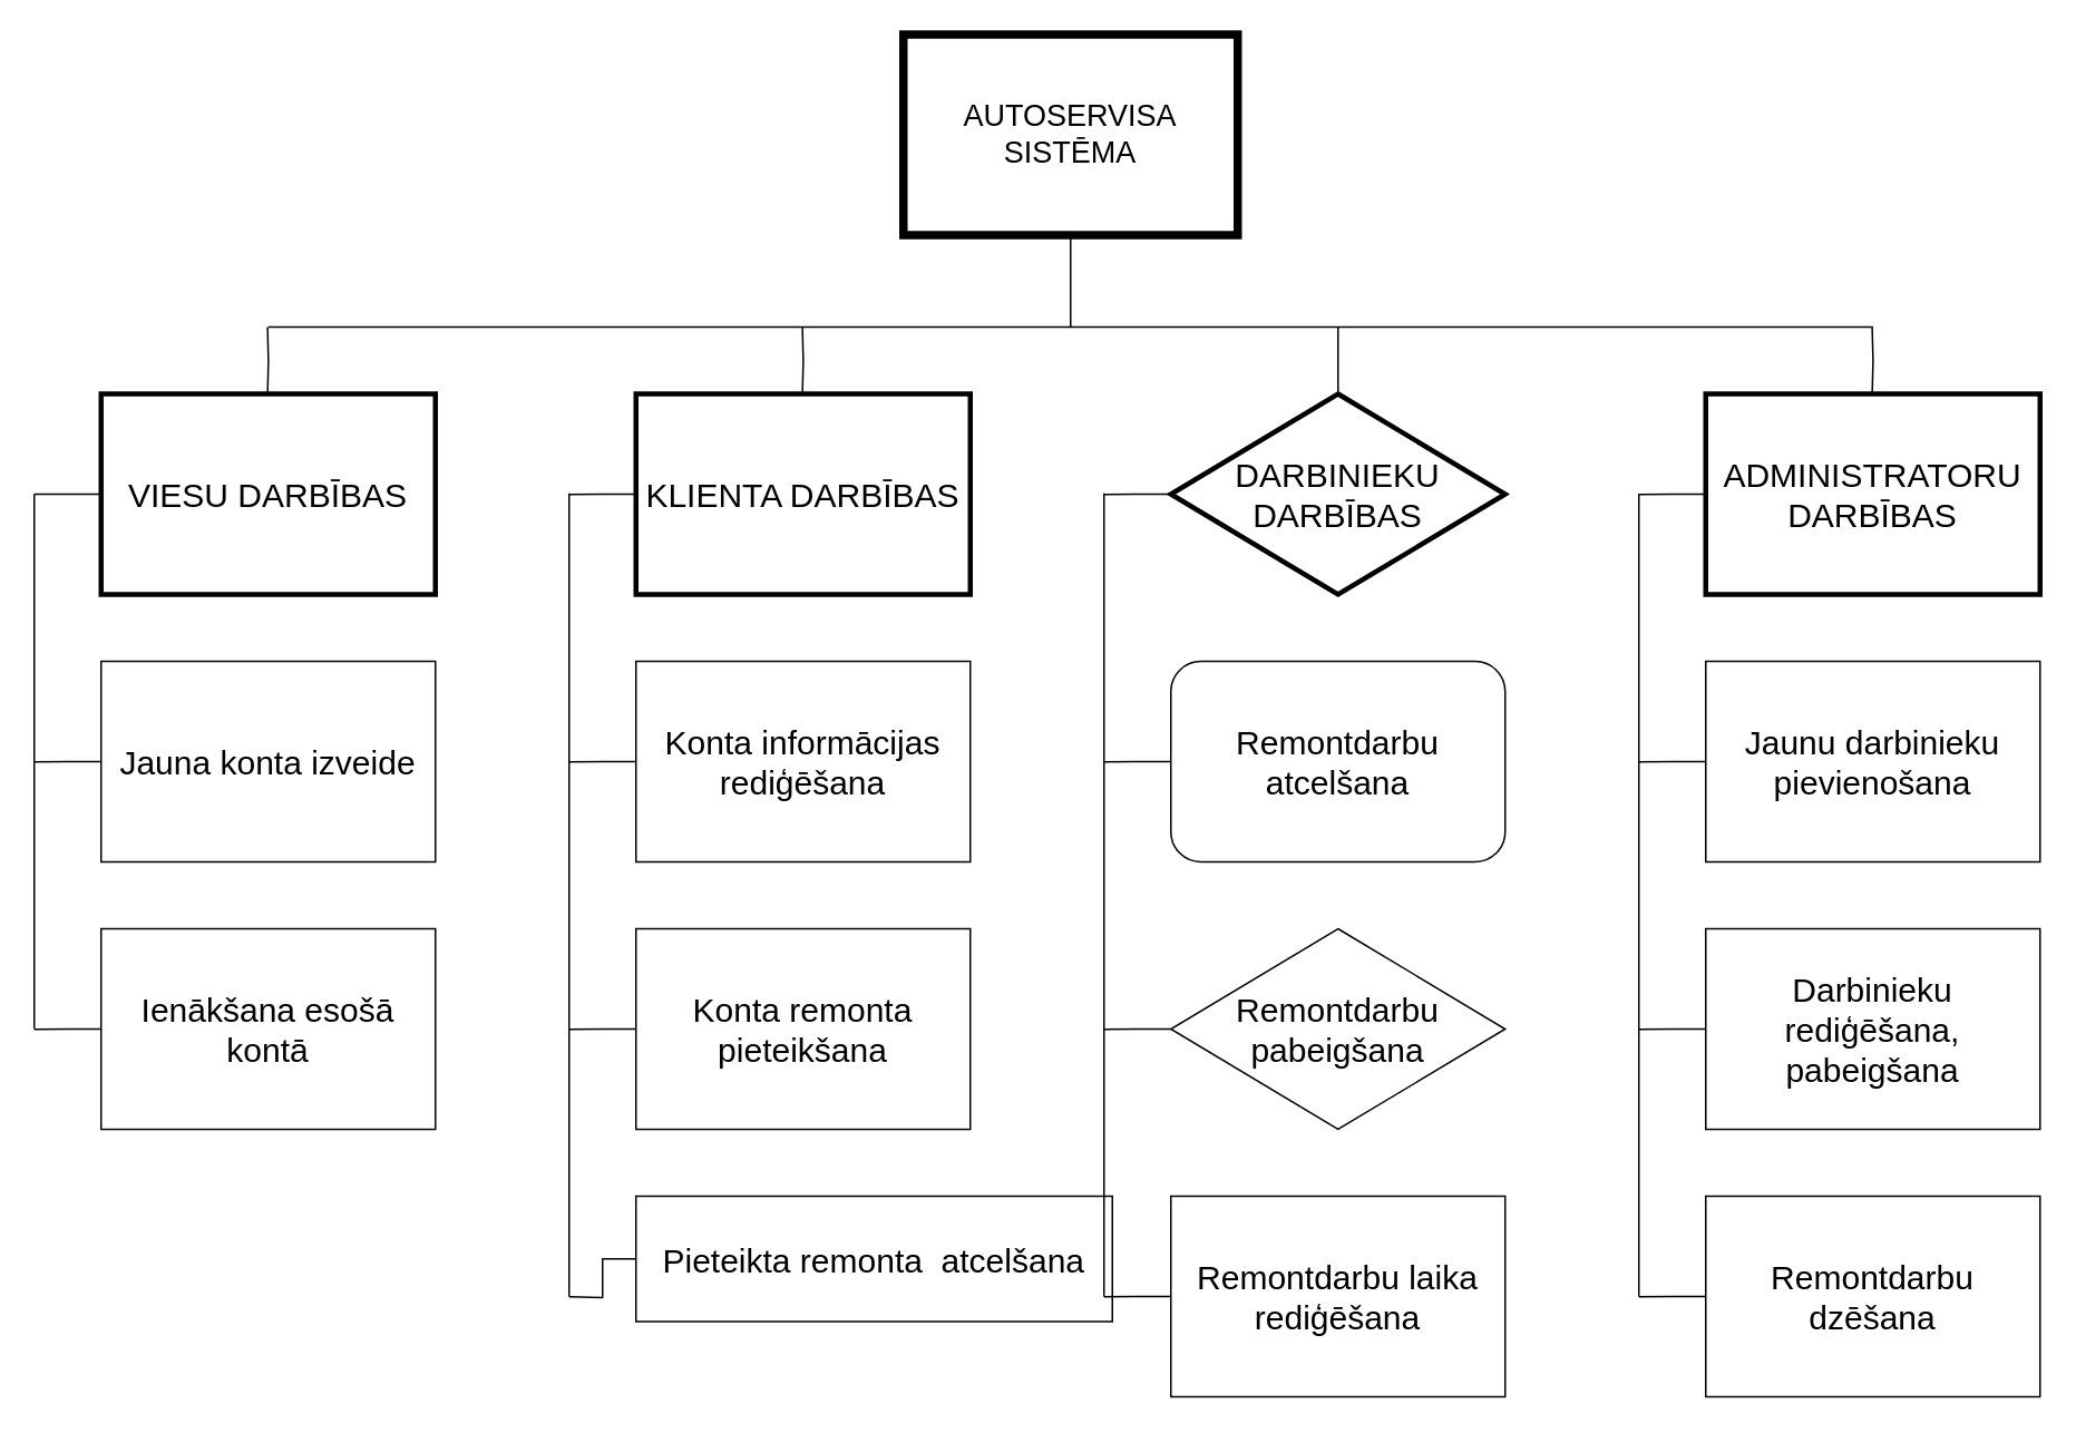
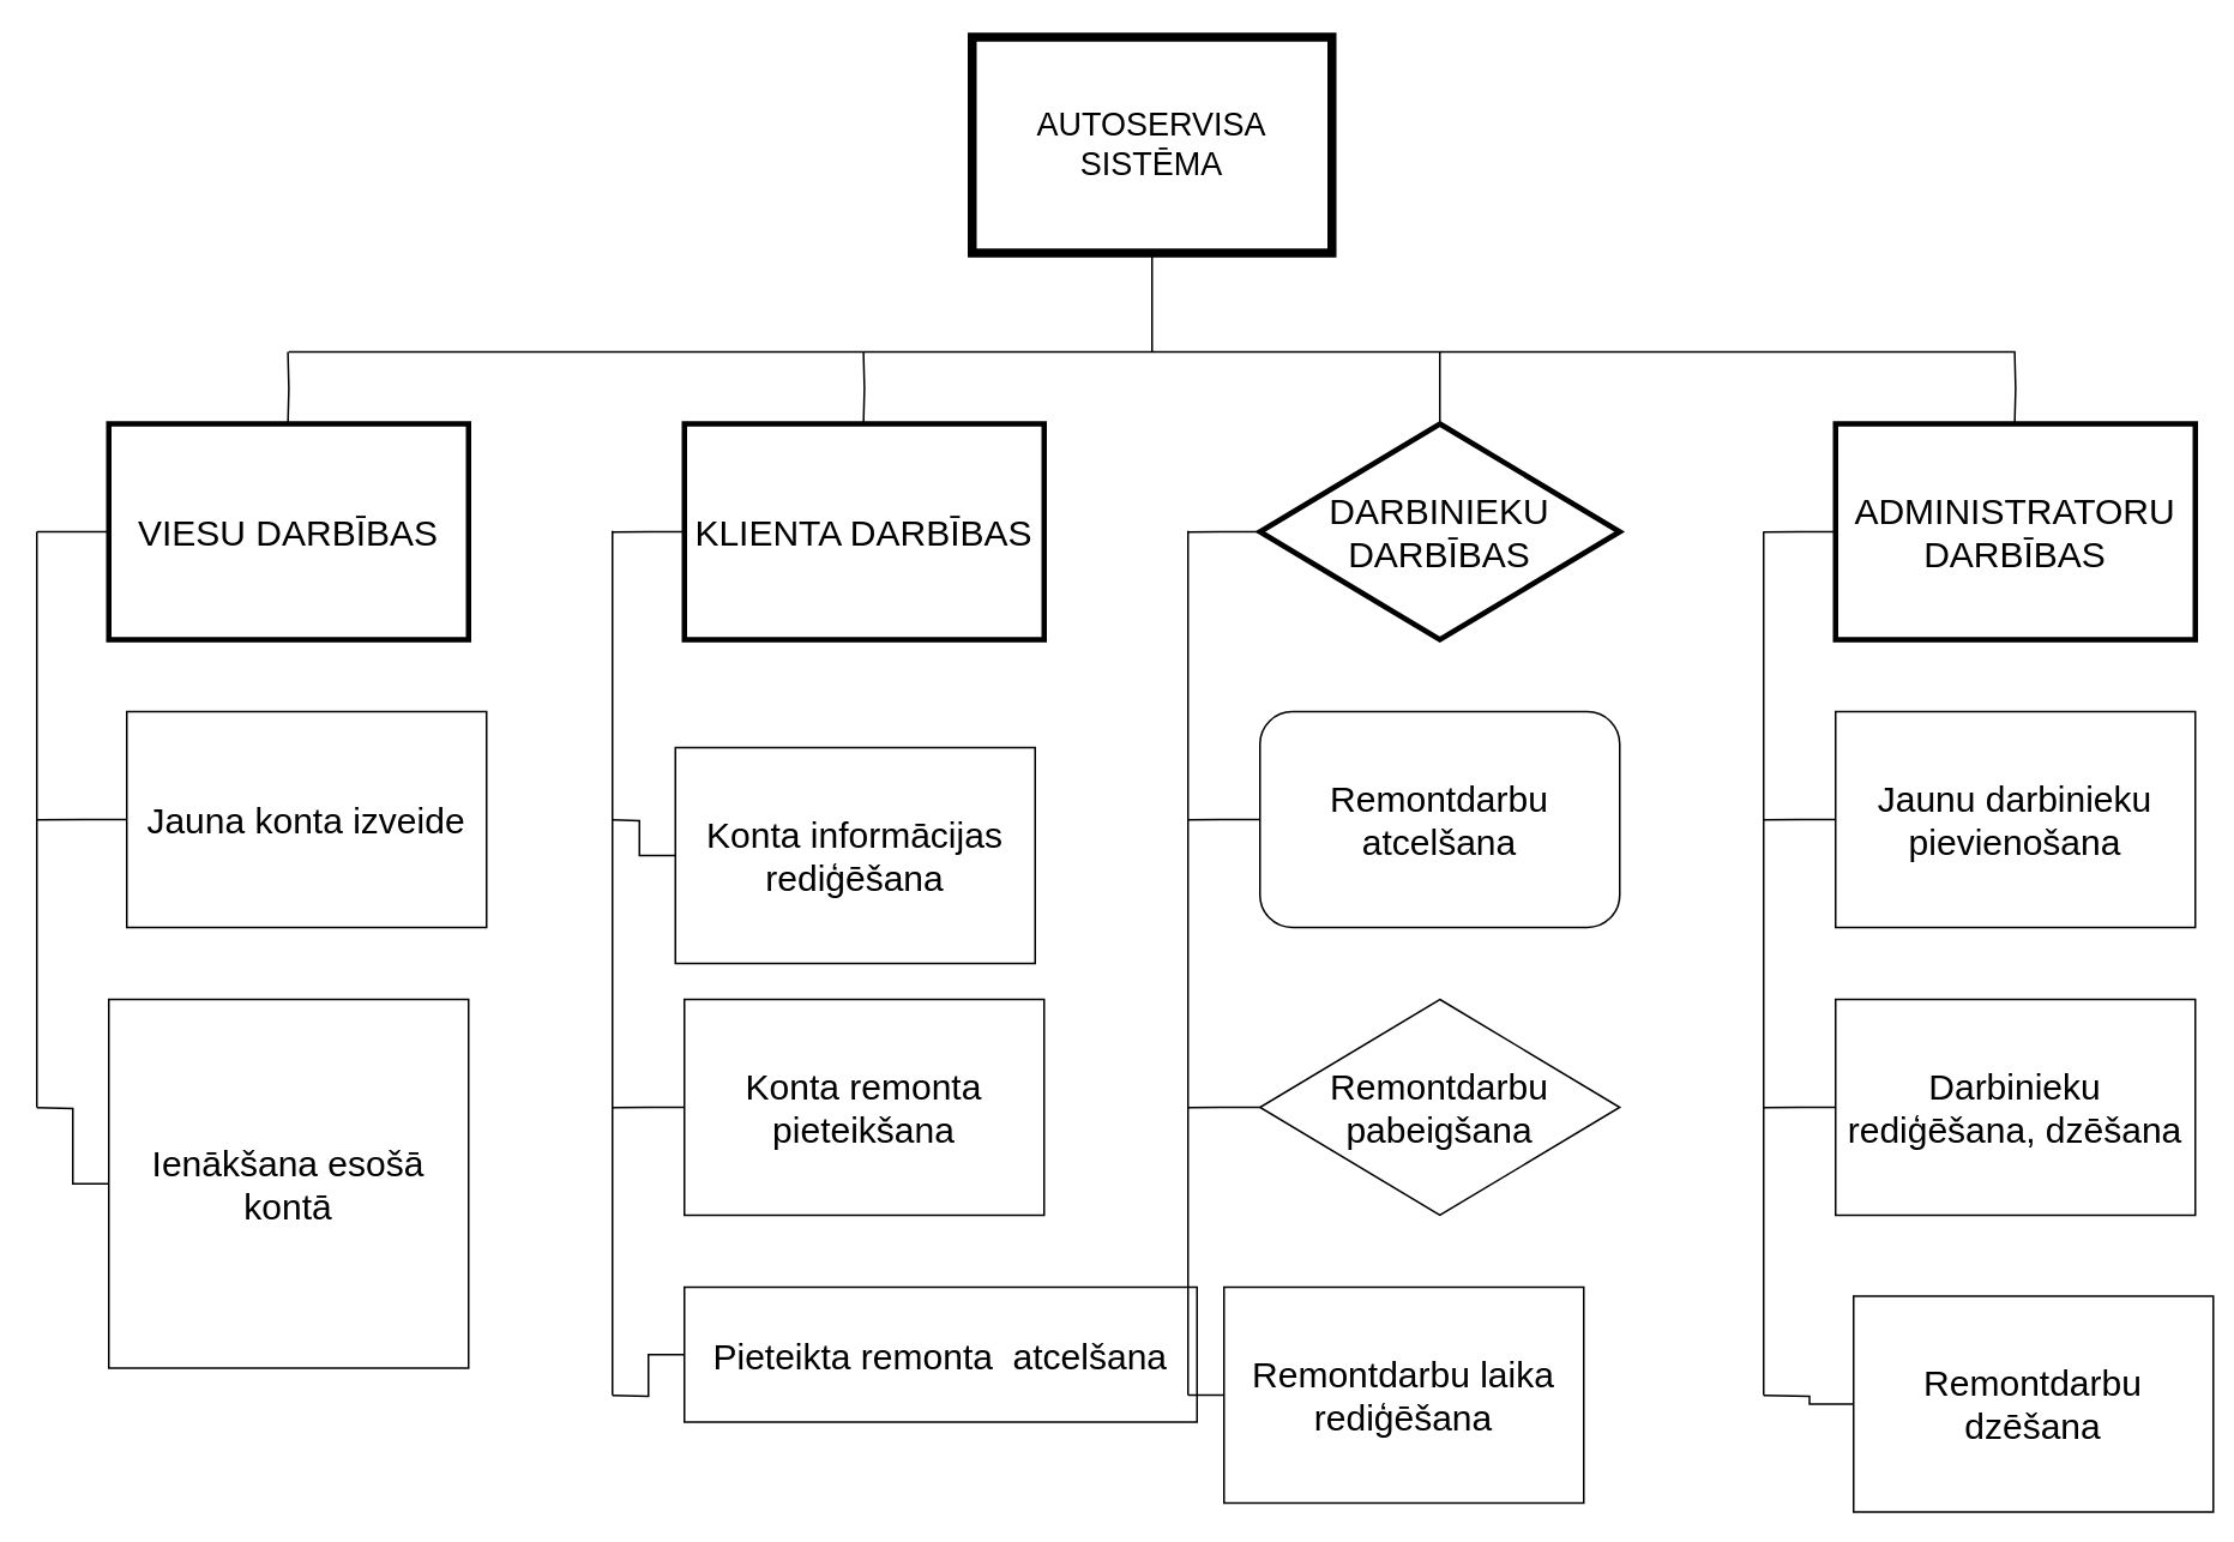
  <mxCell id="0" />
  <mxCell id="1" parent="0" />
  <mxCell id="2" style="edgeStyle=orthogonalEdgeStyle;rounded=0;orthogonalLoop=1;jettySize=auto;html=1;exitX=0.5;exitY=1;exitDx=0;exitDy=0;endArrow=none;startFill=0;" edge="1" parent="1" source="3"><mxGeometry relative="1" as="geometry"><mxPoint x="640" y="195" as="targetPoint" /></mxGeometry></mxCell>
  <mxCell id="3" value="&lt;font style=&quot;font-size: 18px;&quot;&gt;AUTOSERVISA SISTĒMA&lt;/font&gt;" style="rounded=0;whiteSpace=wrap;html=1;strokeWidth=5;" vertex="1" parent="1"><mxGeometry x="540" y="20" width="200" height="120" as="geometry" /></mxCell>
  <mxCell id="4" value="&lt;font style=&quot;font-size: 20px;&quot;&gt;VIESU DARBĪBAS&lt;/font&gt;" style="rounded=0;whiteSpace=wrap;html=1;strokeWidth=3;" vertex="1" parent="1"><mxGeometry x="60" y="235" width="200" height="120" as="geometry" /></mxCell>
  <mxCell id="5" style="edgeStyle=orthogonalEdgeStyle;rounded=0;orthogonalLoop=1;jettySize=auto;html=1;exitX=0;exitY=0.5;exitDx=0;exitDy=0;endArrow=none;startFill=0;" edge="1" parent="1" source="6"><mxGeometry relative="1" as="geometry"><mxPoint x="340" y="295.212" as="targetPoint" /></mxGeometry></mxCell>
  <mxCell id="6" value="&lt;font style=&quot;font-size: 20px;&quot;&gt;KLIENTA DARBĪBAS&lt;/font&gt;" style="rounded=0;whiteSpace=wrap;html=1;strokeWidth=3;" vertex="1" parent="1"><mxGeometry x="380" y="235" width="200" height="120" as="geometry" /></mxCell>
  <mxCell id="7" style="edgeStyle=orthogonalEdgeStyle;rounded=0;orthogonalLoop=1;jettySize=auto;html=1;exitX=0.5;exitY=0;exitDx=0;exitDy=0;endArrow=none;startFill=0;" edge="1" parent="1" source="9"><mxGeometry relative="1" as="geometry"><mxPoint x="800" y="195" as="targetPoint" /></mxGeometry></mxCell>
  <mxCell id="8" style="edgeStyle=orthogonalEdgeStyle;rounded=0;orthogonalLoop=1;jettySize=auto;html=1;exitX=0;exitY=0.5;exitDx=0;exitDy=0;endArrow=none;startFill=0;" edge="1" parent="1" source="9"><mxGeometry relative="1" as="geometry"><mxPoint x="660" y="295.212" as="targetPoint" /></mxGeometry></mxCell>
  <mxCell id="9" value="&lt;span style=&quot;font-size: 20px;&quot;&gt;DARBINIEKU DARBĪBAS&lt;/span&gt;" style="rhombus;whiteSpace=wrap;html=1;strokeWidth=3;" vertex="1" parent="1"><mxGeometry x="700" y="235" width="200" height="120" as="geometry" /></mxCell>
  <mxCell id="10" style="edgeStyle=orthogonalEdgeStyle;rounded=0;orthogonalLoop=1;jettySize=auto;html=1;exitX=0;exitY=0.5;exitDx=0;exitDy=0;endArrow=none;startFill=0;" edge="1" parent="1" source="11"><mxGeometry relative="1" as="geometry"><mxPoint x="20" y="615.212" as="targetPoint" /></mxGeometry></mxCell>
- <mxCell id="11" value="&lt;span style=&quot;font-size: 20px;&quot;&gt;Ienākšana esošā kontā&lt;/span&gt;" style="rounded=0;whiteSpace=wrap;html=1;strokeWidth=1;" vertex="1" parent="1"><mxGeometry x="60" y="555" width="200" height="120" as="geometry" /></mxCell>
+ <mxCell id="11" value="&lt;span style=&quot;font-size: 20px;&quot;&gt;Ienākšana esošā kontā&lt;/span&gt;" style="rounded=0;whiteSpace=wrap;html=1;strokeWidth=1;" vertex="1" parent="1"><mxGeometry x="60" y="555" width="200" height="205" as="geometry" /></mxCell>
  <mxCell id="12" style="edgeStyle=orthogonalEdgeStyle;rounded=0;orthogonalLoop=1;jettySize=auto;html=1;exitX=0;exitY=0.5;exitDx=0;exitDy=0;endArrow=none;startFill=0;" edge="1" parent="1" source="13"><mxGeometry relative="1" as="geometry"><mxPoint x="340" y="455.212" as="targetPoint" /></mxGeometry></mxCell>
- <mxCell id="13" value="&lt;font style=&quot;font-size: 20px;&quot;&gt;Konta informācijas rediģēšana&lt;/font&gt;" style="rounded=0;whiteSpace=wrap;html=1;strokeWidth=1;" vertex="1" parent="1"><mxGeometry x="380" y="395" width="200" height="120" as="geometry" /></mxCell>
+ <mxCell id="13" value="&lt;font style=&quot;font-size: 20px;&quot;&gt;Konta informācijas rediģēšana&lt;/font&gt;" style="rounded=0;whiteSpace=wrap;html=1;strokeWidth=1;" vertex="1" parent="1"><mxGeometry x="375" y="415" width="200" height="120" as="geometry" /></mxCell>
  <mxCell id="14" style="edgeStyle=orthogonalEdgeStyle;rounded=0;orthogonalLoop=1;jettySize=auto;html=1;exitX=0;exitY=0.5;exitDx=0;exitDy=0;endArrow=none;startFill=0;" edge="1" parent="1" source="15"><mxGeometry relative="1" as="geometry"><mxPoint x="660" y="455.212" as="targetPoint" /></mxGeometry></mxCell>
  <mxCell id="15" value="&lt;span style=&quot;font-size: 20px;&quot;&gt;Remontdarbu atcelšana&lt;/span&gt;" style="whiteSpace=wrap;html=1;strokeWidth=1;rounded=1;" vertex="1" parent="1"><mxGeometry x="700" y="395" width="200" height="120" as="geometry" /></mxCell>
  <mxCell id="16" style="edgeStyle=orthogonalEdgeStyle;rounded=0;orthogonalLoop=1;jettySize=auto;html=1;exitX=0;exitY=0.5;exitDx=0;exitDy=0;endArrow=none;startFill=0;" edge="1" parent="1" source="17"><mxGeometry relative="1" as="geometry"><mxPoint x="660" y="615.212" as="targetPoint" /></mxGeometry></mxCell>
  <mxCell id="17" value="&lt;span style=&quot;font-size: 20px;&quot;&gt;Remontdarbu pabeigšana&lt;/span&gt;" style="rhombus;whiteSpace=wrap;html=1;strokeWidth=1;" vertex="1" parent="1"><mxGeometry x="700" y="555" width="200" height="120" as="geometry" /></mxCell>
  <mxCell id="18" style="edgeStyle=orthogonalEdgeStyle;rounded=0;orthogonalLoop=1;jettySize=auto;html=1;exitX=0;exitY=0.5;exitDx=0;exitDy=0;endArrow=none;startFill=0;" edge="1" parent="1" source="19"><mxGeometry relative="1" as="geometry"><mxPoint x="980" y="295.212" as="targetPoint" /></mxGeometry></mxCell>
  <mxCell id="19" value="&lt;font style=&quot;font-size: 20px;&quot;&gt;ADMINISTRATORU DARBĪBAS&lt;/font&gt;" style="rounded=0;whiteSpace=wrap;html=1;strokeWidth=3;" vertex="1" parent="1"><mxGeometry x="1020" y="235" width="200" height="120" as="geometry" /></mxCell>
  <mxCell id="20" style="edgeStyle=orthogonalEdgeStyle;rounded=0;orthogonalLoop=1;jettySize=auto;html=1;exitX=0;exitY=0.5;exitDx=0;exitDy=0;endArrow=none;startFill=0;" edge="1" parent="1" source="21"><mxGeometry relative="1" as="geometry"><mxPoint x="980" y="455.212" as="targetPoint" /></mxGeometry></mxCell>
  <mxCell id="21" value="&lt;font style=&quot;font-size: 20px;&quot;&gt;Jaunu darbinieku pievienošana&lt;/font&gt;" style="rounded=0;whiteSpace=wrap;html=1;strokeWidth=1;" vertex="1" parent="1"><mxGeometry x="1020" y="395" width="200" height="120" as="geometry" /></mxCell>
  <mxCell id="22" style="edgeStyle=orthogonalEdgeStyle;rounded=0;orthogonalLoop=1;jettySize=auto;html=1;exitX=0;exitY=0.5;exitDx=0;exitDy=0;endArrow=none;startFill=0;" edge="1" parent="1" source="23"><mxGeometry relative="1" as="geometry"><mxPoint x="980" y="615.212" as="targetPoint" /></mxGeometry></mxCell>
- <mxCell id="23" value="&lt;font style=&quot;font-size: 20px;&quot;&gt;Darbinieku rediģēšana, pabeigšana&lt;/font&gt;" style="rounded=0;whiteSpace=wrap;html=1;strokeWidth=1;" vertex="1" parent="1"><mxGeometry x="1020" y="555" width="200" height="120" as="geometry" /></mxCell>
+ <mxCell id="23" value="&lt;font style=&quot;font-size: 20px;&quot;&gt;Darbinieku rediģēšana, dzēšana&lt;/font&gt;" style="rounded=0;whiteSpace=wrap;html=1;strokeWidth=1;" vertex="1" parent="1"><mxGeometry x="1020" y="555" width="200" height="120" as="geometry" /></mxCell>
  <mxCell id="24" style="edgeStyle=orthogonalEdgeStyle;rounded=0;orthogonalLoop=1;jettySize=auto;html=1;exitX=0;exitY=0.5;exitDx=0;exitDy=0;endArrow=none;startFill=0;" edge="1" parent="1" source="25"><mxGeometry relative="1" as="geometry"><mxPoint x="340" y="615.212" as="targetPoint" /></mxGeometry></mxCell>
  <mxCell id="25" value="&lt;font style=&quot;font-size: 20px;&quot;&gt;Konta remonta pieteikšana&lt;/font&gt;" style="rounded=0;whiteSpace=wrap;html=1;strokeWidth=1;" vertex="1" parent="1"><mxGeometry x="380" y="555" width="200" height="120" as="geometry" /></mxCell>
  <mxCell id="26" style="edgeStyle=orthogonalEdgeStyle;rounded=0;orthogonalLoop=1;jettySize=auto;html=1;exitX=0;exitY=0.5;exitDx=0;exitDy=0;endArrow=none;startFill=0;" edge="1" parent="1" source="27"><mxGeometry relative="1" as="geometry"><mxPoint x="340" y="775.212" as="targetPoint" /></mxGeometry></mxCell>
  <mxCell id="27" value="&lt;font style=&quot;font-size: 20px;&quot;&gt;Pieteikta remonta&amp;nbsp; atcelšana&lt;/font&gt;" style="rounded=0;whiteSpace=wrap;html=1;strokeWidth=1;" vertex="1" parent="1"><mxGeometry x="380" y="715" width="285" height="75" as="geometry" /></mxCell>
  <mxCell id="28" style="edgeStyle=orthogonalEdgeStyle;rounded=0;orthogonalLoop=1;jettySize=auto;html=1;exitX=0;exitY=0.5;exitDx=0;exitDy=0;endArrow=none;startFill=0;" edge="1" parent="1" source="29"><mxGeometry relative="1" as="geometry"><mxPoint x="660" y="775.212" as="targetPoint" /></mxGeometry></mxCell>
- <mxCell id="29" value="&lt;span style=&quot;font-size: 20px;&quot;&gt;Remontdarbu laika rediģēšana&lt;/span&gt;" style="rounded=0;whiteSpace=wrap;html=1;strokeWidth=1;" vertex="1" parent="1"><mxGeometry x="700" y="715" width="200" height="120" as="geometry" /></mxCell>
+ <mxCell id="29" value="&lt;span style=&quot;font-size: 20px;&quot;&gt;Remontdarbu laika rediģēšana&lt;/span&gt;" style="rounded=0;whiteSpace=wrap;html=1;strokeWidth=1;" vertex="1" parent="1"><mxGeometry x="680" y="715" width="200" height="120" as="geometry" /></mxCell>
  <mxCell id="30" style="edgeStyle=orthogonalEdgeStyle;rounded=0;orthogonalLoop=1;jettySize=auto;html=1;exitX=0;exitY=0.5;exitDx=0;exitDy=0;endArrow=none;startFill=0;" edge="1" parent="1" source="31"><mxGeometry relative="1" as="geometry"><mxPoint x="980" y="775.212" as="targetPoint" /></mxGeometry></mxCell>
- <mxCell id="31" value="&lt;span style=&quot;font-size: 20px;&quot;&gt;Remontdarbu dzēšana&lt;/span&gt;" style="rounded=0;whiteSpace=wrap;html=1;strokeWidth=1;" vertex="1" parent="1"><mxGeometry x="1020" y="715" width="200" height="120" as="geometry" /></mxCell>
+ <mxCell id="31" value="&lt;span style=&quot;font-size: 20px;&quot;&gt;Remontdarbu dzēšana&lt;/span&gt;" style="rounded=0;whiteSpace=wrap;html=1;strokeWidth=1;" vertex="1" parent="1"><mxGeometry x="1030" y="720" width="200" height="120" as="geometry" /></mxCell>
  <mxCell id="32" style="edgeStyle=orthogonalEdgeStyle;rounded=0;orthogonalLoop=1;jettySize=auto;html=1;exitX=0;exitY=0.5;exitDx=0;exitDy=0;endArrow=none;startFill=0;" edge="1" parent="1" source="33"><mxGeometry relative="1" as="geometry"><mxPoint x="20" y="455.212" as="targetPoint" /></mxGeometry></mxCell>
- <mxCell id="33" value="&lt;font style=&quot;font-size: 20px;&quot;&gt;Jauna konta izveide&lt;/font&gt;" style="rounded=0;whiteSpace=wrap;html=1;strokeWidth=1;" vertex="1" parent="1"><mxGeometry x="60" y="395" width="200" height="120" as="geometry" /></mxCell>
+ <mxCell id="33" value="&lt;font style=&quot;font-size: 20px;&quot;&gt;Jauna konta izveide&lt;/font&gt;" style="rounded=0;whiteSpace=wrap;html=1;strokeWidth=1;" vertex="1" parent="1"><mxGeometry x="70" y="395" width="200" height="120" as="geometry" /></mxCell>
  <mxCell id="34" style="edgeStyle=orthogonalEdgeStyle;rounded=0;orthogonalLoop=1;jettySize=auto;html=1;endArrow=none;startFill=0;" edge="1" parent="1"><mxGeometry relative="1" as="geometry"><mxPoint x="160" y="195" as="targetPoint" /><mxPoint x="1120" y="195" as="sourcePoint" /></mxGeometry></mxCell>
  <mxCell id="35" style="edgeStyle=orthogonalEdgeStyle;rounded=0;orthogonalLoop=1;jettySize=auto;html=1;exitX=0.5;exitY=0;exitDx=0;exitDy=0;endArrow=none;startFill=0;" edge="1" parent="1"><mxGeometry relative="1" as="geometry"><mxPoint x="479.57" y="195" as="targetPoint" /><mxPoint x="479.57" y="235" as="sourcePoint" /></mxGeometry></mxCell>
  <mxCell id="36" style="edgeStyle=orthogonalEdgeStyle;rounded=0;orthogonalLoop=1;jettySize=auto;html=1;exitX=0.5;exitY=0;exitDx=0;exitDy=0;endArrow=none;startFill=0;" edge="1" parent="1"><mxGeometry relative="1" as="geometry"><mxPoint x="159.57" y="195" as="targetPoint" /><mxPoint x="159.57" y="235" as="sourcePoint" /></mxGeometry></mxCell>
  <mxCell id="37" style="edgeStyle=orthogonalEdgeStyle;rounded=0;orthogonalLoop=1;jettySize=auto;html=1;exitX=0.5;exitY=0;exitDx=0;exitDy=0;endArrow=none;startFill=0;" edge="1" parent="1"><mxGeometry relative="1" as="geometry"><mxPoint x="1119.57" y="195" as="targetPoint" /><mxPoint x="1119.57" y="235" as="sourcePoint" /></mxGeometry></mxCell>
  <mxCell id="38" style="edgeStyle=orthogonalEdgeStyle;rounded=0;orthogonalLoop=1;jettySize=auto;html=1;endArrow=none;startFill=0;" edge="1" parent="1"><mxGeometry relative="1" as="geometry"><mxPoint x="20" y="295" as="targetPoint" /><mxPoint x="20" y="615" as="sourcePoint" /></mxGeometry></mxCell>
  <mxCell id="39" style="edgeStyle=orthogonalEdgeStyle;rounded=0;orthogonalLoop=1;jettySize=auto;html=1;exitX=0;exitY=0.5;exitDx=0;exitDy=0;endArrow=none;startFill=0;" edge="1" parent="1" source="4"><mxGeometry relative="1" as="geometry"><mxPoint x="20" y="295" as="targetPoint" /><mxPoint x="40" y="335" as="sourcePoint" /></mxGeometry></mxCell>
  <mxCell id="40" style="edgeStyle=orthogonalEdgeStyle;rounded=0;orthogonalLoop=1;jettySize=auto;html=1;endArrow=none;startFill=0;" edge="1" parent="1"><mxGeometry relative="1" as="geometry"><mxPoint x="340" y="294.56" as="targetPoint" /><mxPoint x="340" y="775" as="sourcePoint" /></mxGeometry></mxCell>
  <mxCell id="41" style="edgeStyle=orthogonalEdgeStyle;rounded=0;orthogonalLoop=1;jettySize=auto;html=1;endArrow=none;startFill=0;" edge="1" parent="1"><mxGeometry relative="1" as="geometry"><mxPoint x="660" y="294.56" as="targetPoint" /><mxPoint x="660" y="775" as="sourcePoint" /></mxGeometry></mxCell>
  <mxCell id="42" style="edgeStyle=orthogonalEdgeStyle;rounded=0;orthogonalLoop=1;jettySize=auto;html=1;endArrow=none;startFill=0;" edge="1" parent="1"><mxGeometry relative="1" as="geometry"><mxPoint x="980" y="294.75" as="targetPoint" /><mxPoint x="980" y="775" as="sourcePoint" /></mxGeometry></mxCell>
